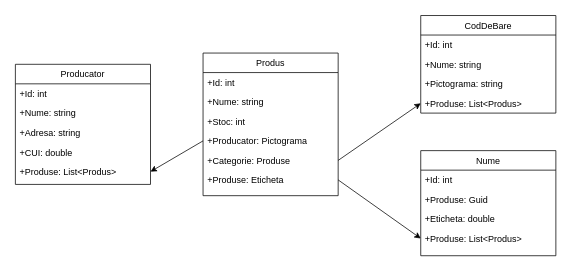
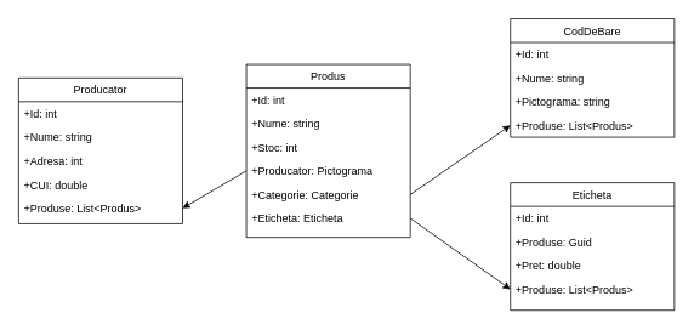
  <mxCell id="0" />
  <mxCell id="1" parent="0" />
  <mxCell id="2" value="Produs&#10;" style="swimlane;fontStyle=0;align=center;verticalAlign=top;childLayout=stackLayout;horizontal=1;startSize=26;horizontalStack=0;resizeParent=1;resizeLast=0;collapsible=1;marginBottom=0;rounded=0;shadow=0;strokeWidth=1;" parent="1" vertex="1"><mxGeometry x="270" y="70" width="180" height="190" as="geometry"><mxRectangle x="550" y="140" width="160" height="26" as="alternateBounds" /></mxGeometry></mxCell>
  <mxCell id="3" value="+Id: int&#10;" style="text;align=left;verticalAlign=top;spacingLeft=4;spacingRight=4;overflow=hidden;rotatable=0;points=[[0,0.5],[1,0.5]];portConstraint=eastwest;" parent="2" vertex="1"><mxGeometry y="26" width="180" height="26" as="geometry" /></mxCell>
  <mxCell id="4" value="+Nume: string" style="text;align=left;verticalAlign=top;spacingLeft=4;spacingRight=4;overflow=hidden;rotatable=0;points=[[0,0.5],[1,0.5]];portConstraint=eastwest;rounded=0;shadow=0;html=0;" parent="2" vertex="1"><mxGeometry y="52" width="180" height="26" as="geometry" /></mxCell>
  <mxCell id="5" value="+Stoc: int&#10;" style="text;align=left;verticalAlign=top;spacingLeft=4;spacingRight=4;overflow=hidden;rotatable=0;points=[[0,0.5],[1,0.5]];portConstraint=eastwest;rounded=0;shadow=0;html=0;" parent="2" vertex="1"><mxGeometry y="78" width="180" height="26" as="geometry" /></mxCell>
  <mxCell id="6" value="+Producator: Pictograma&#10;" style="text;align=left;verticalAlign=top;spacingLeft=4;spacingRight=4;overflow=hidden;rotatable=0;points=[[0,0.5],[1,0.5]];portConstraint=eastwest;rounded=0;shadow=0;html=0;" parent="2" vertex="1"><mxGeometry y="104" width="180" height="26" as="geometry" /></mxCell>
- <mxCell id="7" value="+Categorie: Produse" style="text;align=left;verticalAlign=top;spacingLeft=4;spacingRight=4;overflow=hidden;rotatable=0;points=[[0,0.5],[1,0.5]];portConstraint=eastwest;rounded=0;shadow=0;html=0;" parent="2" vertex="1"><mxGeometry y="130" width="180" height="26" as="geometry" /></mxCell>
- <mxCell id="8" value="+Produse: Eticheta" style="text;align=left;verticalAlign=top;spacingLeft=4;spacingRight=4;overflow=hidden;rotatable=0;points=[[0,0.5],[1,0.5]];portConstraint=eastwest;rounded=0;shadow=0;html=0;" vertex="1" parent="2"><mxGeometry y="156" width="180" height="26" as="geometry" /></mxCell>
+ <mxCell id="7" value="+Categorie: Categorie" style="text;align=left;verticalAlign=top;spacingLeft=4;spacingRight=4;overflow=hidden;rotatable=0;points=[[0,0.5],[1,0.5]];portConstraint=eastwest;rounded=0;shadow=0;html=0;" parent="2" vertex="1"><mxGeometry y="130" width="180" height="26" as="geometry" /></mxCell>
+ <mxCell id="8" value="+Eticheta: Eticheta" style="text;align=left;verticalAlign=top;spacingLeft=4;spacingRight=4;overflow=hidden;rotatable=0;points=[[0,0.5],[1,0.5]];portConstraint=eastwest;rounded=0;shadow=0;html=0;" vertex="1" parent="2"><mxGeometry y="156" width="180" height="26" as="geometry" /></mxCell>
  <mxCell id="9" value="CodDeBare" style="swimlane;fontStyle=0;align=center;verticalAlign=top;childLayout=stackLayout;horizontal=1;startSize=26;horizontalStack=0;resizeParent=1;resizeLast=0;collapsible=1;marginBottom=0;rounded=0;shadow=0;strokeWidth=1;" vertex="1" parent="1"><mxGeometry x="560" y="20" width="180" height="130" as="geometry"><mxRectangle x="550" y="140" width="160" height="26" as="alternateBounds" /></mxGeometry></mxCell>
  <mxCell id="10" value="+Id: int&#10;" style="text;align=left;verticalAlign=top;spacingLeft=4;spacingRight=4;overflow=hidden;rotatable=0;points=[[0,0.5],[1,0.5]];portConstraint=eastwest;" vertex="1" parent="9"><mxGeometry y="26" width="180" height="26" as="geometry" /></mxCell>
  <mxCell id="11" value="+Nume: string" style="text;align=left;verticalAlign=top;spacingLeft=4;spacingRight=4;overflow=hidden;rotatable=0;points=[[0,0.5],[1,0.5]];portConstraint=eastwest;rounded=0;shadow=0;html=0;" vertex="1" parent="9"><mxGeometry y="52" width="180" height="26" as="geometry" /></mxCell>
  <mxCell id="12" value="+Pictograma: string&#10;" style="text;align=left;verticalAlign=top;spacingLeft=4;spacingRight=4;overflow=hidden;rotatable=0;points=[[0,0.5],[1,0.5]];portConstraint=eastwest;rounded=0;shadow=0;html=0;" vertex="1" parent="9"><mxGeometry y="78" width="180" height="26" as="geometry" /></mxCell>
  <mxCell id="13" value="+Produse: List&lt;Produs&gt;" style="text;align=left;verticalAlign=top;spacingLeft=4;spacingRight=4;overflow=hidden;rotatable=0;points=[[0,0.5],[1,0.5]];portConstraint=eastwest;rounded=0;shadow=0;html=0;" vertex="1" parent="9"><mxGeometry y="104" width="180" height="26" as="geometry" /></mxCell>
- <mxCell id="14" value="Nume" style="swimlane;fontStyle=0;align=center;verticalAlign=top;childLayout=stackLayout;horizontal=1;startSize=26;horizontalStack=0;resizeParent=1;resizeLast=0;collapsible=1;marginBottom=0;rounded=0;shadow=0;strokeWidth=1;" vertex="1" parent="1"><mxGeometry x="560" y="200" width="180" height="140" as="geometry"><mxRectangle x="550" y="140" width="160" height="26" as="alternateBounds" /></mxGeometry></mxCell>
+ <mxCell id="14" value="Eticheta" style="swimlane;fontStyle=0;align=center;verticalAlign=top;childLayout=stackLayout;horizontal=1;startSize=26;horizontalStack=0;resizeParent=1;resizeLast=0;collapsible=1;marginBottom=0;rounded=0;shadow=0;strokeWidth=1;" vertex="1" parent="1"><mxGeometry x="560" y="200" width="180" height="140" as="geometry"><mxRectangle x="550" y="140" width="160" height="26" as="alternateBounds" /></mxGeometry></mxCell>
  <mxCell id="15" value="+Id: int&#10;" style="text;align=left;verticalAlign=top;spacingLeft=4;spacingRight=4;overflow=hidden;rotatable=0;points=[[0,0.5],[1,0.5]];portConstraint=eastwest;" vertex="1" parent="14"><mxGeometry y="26" width="180" height="26" as="geometry" /></mxCell>
  <mxCell id="16" value="+Produse: Guid" style="text;align=left;verticalAlign=top;spacingLeft=4;spacingRight=4;overflow=hidden;rotatable=0;points=[[0,0.5],[1,0.5]];portConstraint=eastwest;rounded=0;shadow=0;html=0;" vertex="1" parent="14"><mxGeometry y="52" width="180" height="26" as="geometry" /></mxCell>
- <mxCell id="17" value="+Eticheta: double" style="text;align=left;verticalAlign=top;spacingLeft=4;spacingRight=4;overflow=hidden;rotatable=0;points=[[0,0.5],[1,0.5]];portConstraint=eastwest;rounded=0;shadow=0;html=0;" vertex="1" parent="14"><mxGeometry y="78" width="180" height="26" as="geometry" /></mxCell>
+ <mxCell id="17" value="+Pret: double" style="text;align=left;verticalAlign=top;spacingLeft=4;spacingRight=4;overflow=hidden;rotatable=0;points=[[0,0.5],[1,0.5]];portConstraint=eastwest;rounded=0;shadow=0;html=0;" vertex="1" parent="14"><mxGeometry y="78" width="180" height="26" as="geometry" /></mxCell>
  <mxCell id="18" value="+Produse: List&lt;Produs&gt;" style="text;align=left;verticalAlign=top;spacingLeft=4;spacingRight=4;overflow=hidden;rotatable=0;points=[[0,0.5],[1,0.5]];portConstraint=eastwest;rounded=0;shadow=0;html=0;" vertex="1" parent="14"><mxGeometry y="104" width="180" height="26" as="geometry" /></mxCell>
  <mxCell id="19" value="Producator" style="swimlane;fontStyle=0;align=center;verticalAlign=top;childLayout=stackLayout;horizontal=1;startSize=26;horizontalStack=0;resizeParent=1;resizeLast=0;collapsible=1;marginBottom=0;rounded=0;shadow=0;strokeWidth=1;" vertex="1" parent="1"><mxGeometry x="20" y="85" width="180" height="160" as="geometry"><mxRectangle x="550" y="140" width="160" height="26" as="alternateBounds" /></mxGeometry></mxCell>
  <mxCell id="20" value="+Id: int&#10;" style="text;align=left;verticalAlign=top;spacingLeft=4;spacingRight=4;overflow=hidden;rotatable=0;points=[[0,0.5],[1,0.5]];portConstraint=eastwest;" vertex="1" parent="19"><mxGeometry y="26" width="180" height="26" as="geometry" /></mxCell>
  <mxCell id="21" value="+Nume: string" style="text;align=left;verticalAlign=top;spacingLeft=4;spacingRight=4;overflow=hidden;rotatable=0;points=[[0,0.5],[1,0.5]];portConstraint=eastwest;rounded=0;shadow=0;html=0;" vertex="1" parent="19"><mxGeometry y="52" width="180" height="26" as="geometry" /></mxCell>
- <mxCell id="22" value="+Adresa: string" style="text;align=left;verticalAlign=top;spacingLeft=4;spacingRight=4;overflow=hidden;rotatable=0;points=[[0,0.5],[1,0.5]];portConstraint=eastwest;rounded=0;shadow=0;html=0;" vertex="1" parent="19"><mxGeometry y="78" width="180" height="26" as="geometry" /></mxCell>
+ <mxCell id="22" value="+Adresa: int" style="text;align=left;verticalAlign=top;spacingLeft=4;spacingRight=4;overflow=hidden;rotatable=0;points=[[0,0.5],[1,0.5]];portConstraint=eastwest;rounded=0;shadow=0;html=0;" vertex="1" parent="19"><mxGeometry y="78" width="180" height="26" as="geometry" /></mxCell>
  <mxCell id="23" value="+CUI: double" style="text;align=left;verticalAlign=top;spacingLeft=4;spacingRight=4;overflow=hidden;rotatable=0;points=[[0,0.5],[1,0.5]];portConstraint=eastwest;rounded=0;shadow=0;html=0;" vertex="1" parent="19"><mxGeometry y="104" width="180" height="26" as="geometry" /></mxCell>
  <mxCell id="24" value="+Produse: List&lt;Produs&gt;" style="text;align=left;verticalAlign=top;spacingLeft=4;spacingRight=4;overflow=hidden;rotatable=0;points=[[0,0.5],[1,0.5]];portConstraint=eastwest;rounded=0;shadow=0;html=0;" vertex="1" parent="19"><mxGeometry y="130" width="180" height="26" as="geometry" /></mxCell>
  <mxCell id="25" value="" style="endArrow=classic;html=1;rounded=0;entryX=0;entryY=0.5;entryDx=0;entryDy=0;exitX=1;exitY=0.5;exitDx=0;exitDy=0;" edge="1" parent="1" source="7" target="13"><mxGeometry width="50" height="50" relative="1" as="geometry"><mxPoint x="300" y="80" as="sourcePoint" /><mxPoint x="480" y="220" as="targetPoint" /></mxGeometry></mxCell>
  <mxCell id="26" value="" style="endArrow=classic;html=1;rounded=0;entryX=0;entryY=0.5;entryDx=0;entryDy=0;exitX=1;exitY=0.5;exitDx=0;exitDy=0;" edge="1" parent="1" source="8" target="18"><mxGeometry width="50" height="50" relative="1" as="geometry"><mxPoint x="290" y="180" as="sourcePoint" /><mxPoint x="400" y="258" as="targetPoint" /></mxGeometry></mxCell>
  <mxCell id="27" value="" style="endArrow=classic;html=1;rounded=0;entryX=1;entryY=0.5;entryDx=0;entryDy=0;exitX=0;exitY=0.5;exitDx=0;exitDy=0;" edge="1" parent="1" source="6" target="24"><mxGeometry width="50" height="50" relative="1" as="geometry"><mxPoint x="180" y="386" as="sourcePoint" /><mxPoint x="290" y="310" as="targetPoint" /></mxGeometry></mxCell>
